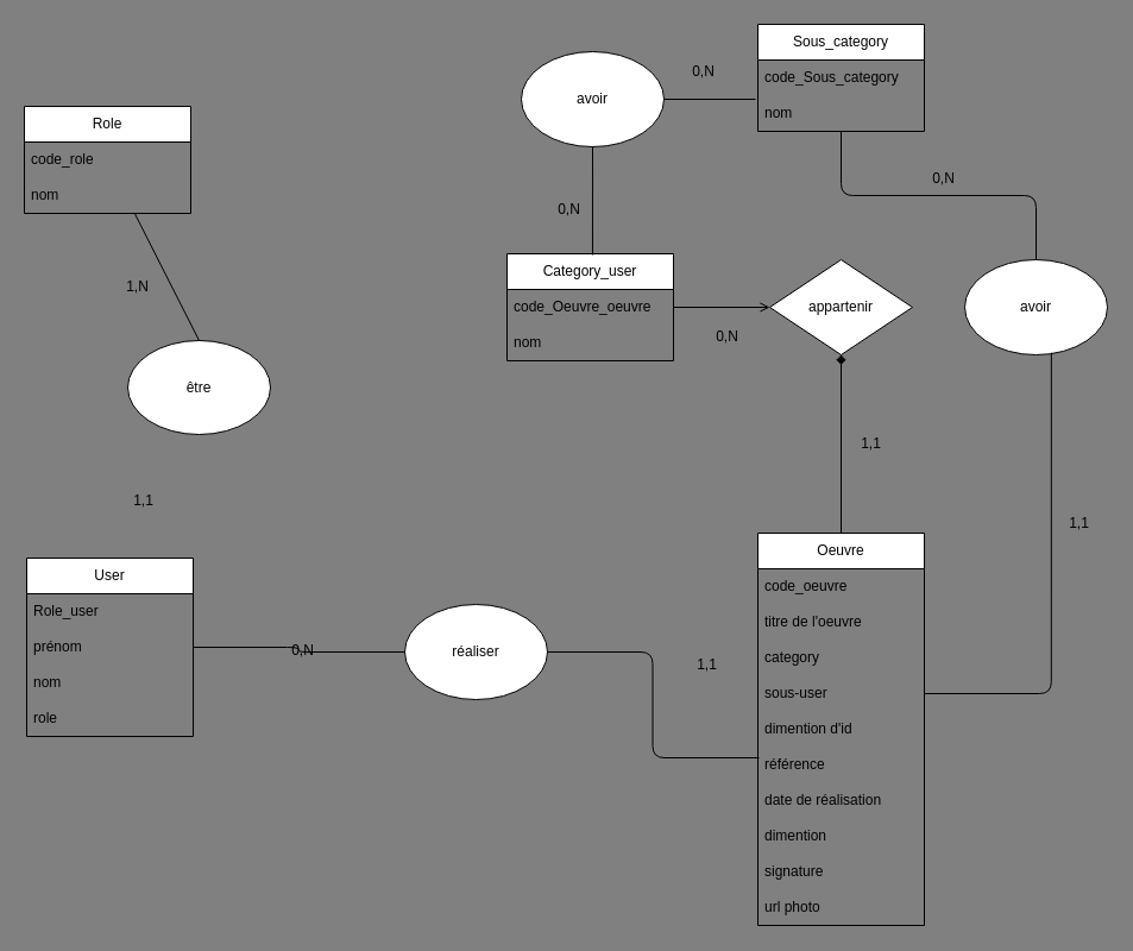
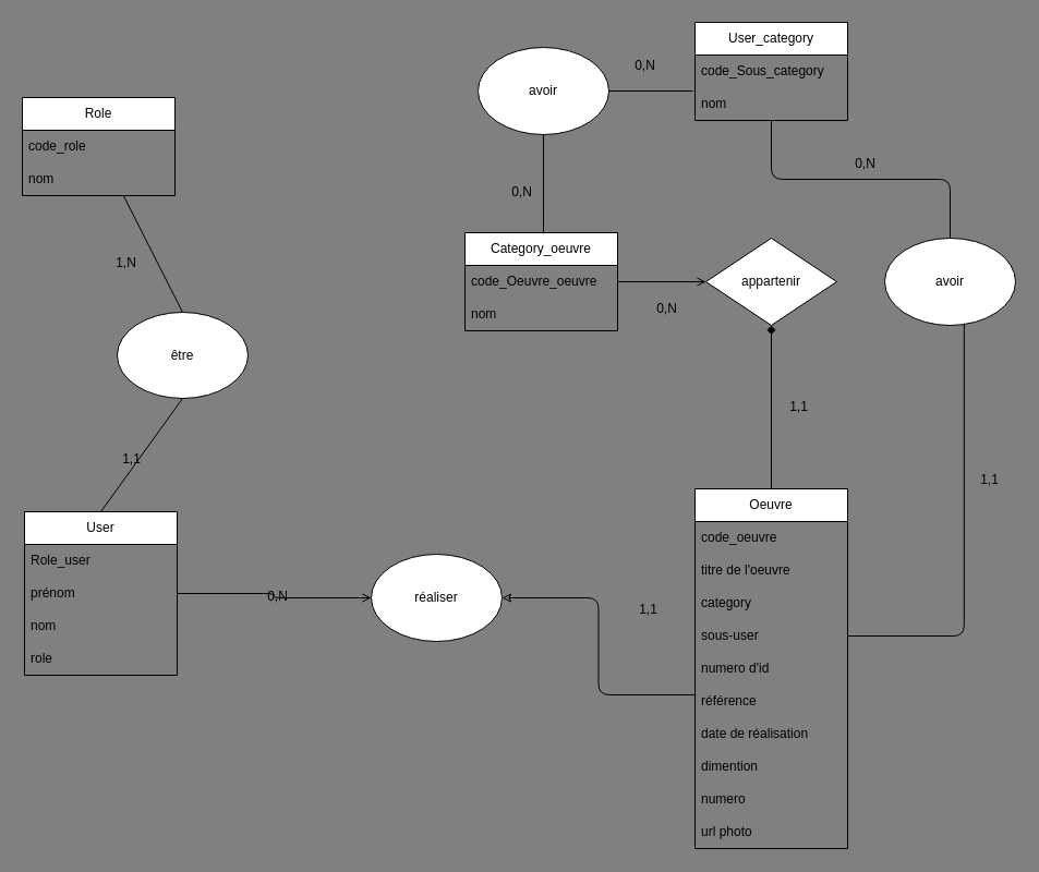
  <mxCell id="0" />
  <mxCell id="1" parent="0" />
  <mxCell id="2" value="User" style="swimlane;fontStyle=0;childLayout=stackLayout;horizontal=1;startSize=30;horizontalStack=0;resizeParent=1;resizeParentMax=0;resizeLast=0;collapsible=1;marginBottom=0;whiteSpace=wrap;html=1;" parent="1" vertex="1"><mxGeometry x="22" y="469" width="140" height="150" as="geometry" /></mxCell>
  <mxCell id="3" value="Role_user" style="text;strokeColor=none;fillColor=none;align=left;verticalAlign=middle;spacingLeft=4;spacingRight=4;overflow=hidden;points=[[0,0.5],[1,0.5]];portConstraint=eastwest;rotatable=0;whiteSpace=wrap;html=1;" parent="2" vertex="1"><mxGeometry y="30" width="140" height="30" as="geometry" /></mxCell>
  <mxCell id="4" value="prénom" style="text;strokeColor=none;fillColor=none;align=left;verticalAlign=middle;spacingLeft=4;spacingRight=4;overflow=hidden;points=[[0,0.5],[1,0.5]];portConstraint=eastwest;rotatable=0;whiteSpace=wrap;html=1;" parent="2" vertex="1"><mxGeometry y="60" width="140" height="30" as="geometry" /></mxCell>
  <mxCell id="5" value="nom" style="text;strokeColor=none;fillColor=none;align=left;verticalAlign=middle;spacingLeft=4;spacingRight=4;overflow=hidden;points=[[0,0.5],[1,0.5]];portConstraint=eastwest;rotatable=0;whiteSpace=wrap;html=1;" parent="2" vertex="1"><mxGeometry y="90" width="140" height="30" as="geometry" /></mxCell>
  <mxCell id="6" value="role" style="text;strokeColor=none;fillColor=none;align=left;verticalAlign=middle;spacingLeft=4;spacingRight=4;overflow=hidden;points=[[0,0.5],[1,0.5]];portConstraint=eastwest;rotatable=0;whiteSpace=wrap;html=1;" parent="2" vertex="1"><mxGeometry y="120" width="140" height="30" as="geometry" /></mxCell>
  <mxCell id="7" value="Oeuvre" style="swimlane;fontStyle=0;childLayout=stackLayout;horizontal=1;startSize=30;horizontalStack=0;resizeParent=1;resizeParentMax=0;resizeLast=0;collapsible=1;marginBottom=0;whiteSpace=wrap;html=1;" parent="1" vertex="1"><mxGeometry x="637" y="448" width="140" height="330" as="geometry" /></mxCell>
  <mxCell id="8" value="code_oeuvre" style="text;strokeColor=none;fillColor=none;align=left;verticalAlign=middle;spacingLeft=4;spacingRight=4;overflow=hidden;points=[[0,0.5],[1,0.5]];portConstraint=eastwest;rotatable=0;whiteSpace=wrap;html=1;" parent="7" vertex="1"><mxGeometry y="30" width="140" height="30" as="geometry" /></mxCell>
  <mxCell id="9" value="titre de l'oeuvre" style="text;strokeColor=none;fillColor=none;align=left;verticalAlign=middle;spacingLeft=4;spacingRight=4;overflow=hidden;points=[[0,0.5],[1,0.5]];portConstraint=eastwest;rotatable=0;whiteSpace=wrap;html=1;" parent="7" vertex="1"><mxGeometry y="60" width="140" height="30" as="geometry" /></mxCell>
  <mxCell id="10" value="category" style="text;strokeColor=none;fillColor=none;align=left;verticalAlign=middle;spacingLeft=4;spacingRight=4;overflow=hidden;points=[[0,0.5],[1,0.5]];portConstraint=eastwest;rotatable=0;whiteSpace=wrap;html=1;" parent="7" vertex="1"><mxGeometry y="90" width="140" height="30" as="geometry" /></mxCell>
  <mxCell id="11" value="sous-user" style="text;strokeColor=none;fillColor=none;align=left;verticalAlign=middle;spacingLeft=4;spacingRight=4;overflow=hidden;points=[[0,0.5],[1,0.5]];portConstraint=eastwest;rotatable=0;whiteSpace=wrap;html=1;" vertex="1" parent="7"><mxGeometry y="120" width="140" height="30" as="geometry" /></mxCell>
- <mxCell id="12" value="dimention d'id" style="text;strokeColor=none;fillColor=none;align=left;verticalAlign=middle;spacingLeft=4;spacingRight=4;overflow=hidden;points=[[0,0.5],[1,0.5]];portConstraint=eastwest;rotatable=0;whiteSpace=wrap;html=1;" parent="7" vertex="1"><mxGeometry y="150" width="140" height="30" as="geometry" /></mxCell>
+ <mxCell id="12" value="numero d'id" style="text;strokeColor=none;fillColor=none;align=left;verticalAlign=middle;spacingLeft=4;spacingRight=4;overflow=hidden;points=[[0,0.5],[1,0.5]];portConstraint=eastwest;rotatable=0;whiteSpace=wrap;html=1;" parent="7" vertex="1"><mxGeometry y="150" width="140" height="30" as="geometry" /></mxCell>
  <mxCell id="13" value="référence" style="text;strokeColor=none;fillColor=none;align=left;verticalAlign=middle;spacingLeft=4;spacingRight=4;overflow=hidden;points=[[0,0.5],[1,0.5]];portConstraint=eastwest;rotatable=0;whiteSpace=wrap;html=1;" parent="7" vertex="1"><mxGeometry y="180" width="140" height="30" as="geometry" /></mxCell>
  <mxCell id="14" value="date de réalisation" style="text;strokeColor=none;fillColor=none;align=left;verticalAlign=middle;spacingLeft=4;spacingRight=4;overflow=hidden;points=[[0,0.5],[1,0.5]];portConstraint=eastwest;rotatable=0;whiteSpace=wrap;html=1;" parent="7" vertex="1"><mxGeometry y="210" width="140" height="30" as="geometry" /></mxCell>
  <mxCell id="15" value="dimention" style="text;strokeColor=none;fillColor=none;align=left;verticalAlign=middle;spacingLeft=4;spacingRight=4;overflow=hidden;points=[[0,0.5],[1,0.5]];portConstraint=eastwest;rotatable=0;whiteSpace=wrap;html=1;" parent="7" vertex="1"><mxGeometry y="240" width="140" height="30" as="geometry" /></mxCell>
- <mxCell id="16" value="signature" style="text;strokeColor=none;fillColor=none;align=left;verticalAlign=middle;spacingLeft=4;spacingRight=4;overflow=hidden;points=[[0,0.5],[1,0.5]];portConstraint=eastwest;rotatable=0;whiteSpace=wrap;html=1;" parent="7" vertex="1"><mxGeometry y="270" width="140" height="30" as="geometry" /></mxCell>
+ <mxCell id="16" value="numero" style="text;strokeColor=none;fillColor=none;align=left;verticalAlign=middle;spacingLeft=4;spacingRight=4;overflow=hidden;points=[[0,0.5],[1,0.5]];portConstraint=eastwest;rotatable=0;whiteSpace=wrap;html=1;" parent="7" vertex="1"><mxGeometry y="270" width="140" height="30" as="geometry" /></mxCell>
  <mxCell id="17" value="url photo" style="text;strokeColor=none;fillColor=none;align=left;verticalAlign=middle;spacingLeft=4;spacingRight=4;overflow=hidden;points=[[0,0.5],[1,0.5]];portConstraint=eastwest;rotatable=0;whiteSpace=wrap;html=1;" parent="7" vertex="1"><mxGeometry y="300" width="140" height="30" as="geometry" /></mxCell>
  <mxCell id="18" value="réaliser" style="ellipse;whiteSpace=wrap;html=1;" parent="1" vertex="1"><mxGeometry x="340" y="508" width="120" height="80" as="geometry" /></mxCell>
- <mxCell id="19" style="edgeStyle=orthogonalEdgeStyle;html=1;entryX=0;entryY=0.5;entryDx=0;entryDy=0;endArrow=none;endFill=0;" parent="1" source="2" target="18" edge="1"><mxGeometry relative="1" as="geometry"><mxPoint x="235" y="526" as="sourcePoint" /><mxPoint x="355" y="526" as="targetPoint" /></mxGeometry></mxCell>
- <mxCell id="20" style="edgeStyle=orthogonalEdgeStyle;html=1;exitX=0.007;exitY=0.3;exitDx=0;exitDy=0;entryX=1;entryY=0.5;entryDx=0;entryDy=0;endArrow=none;endFill=0;exitPerimeter=0;" parent="1" source="13" target="18" edge="1"><mxGeometry relative="1" as="geometry"><mxPoint x="245" y="536" as="sourcePoint" /><mxPoint x="365" y="536" as="targetPoint" /></mxGeometry></mxCell>
+ <mxCell id="19" style="edgeStyle=orthogonalEdgeStyle;html=1;entryX=0;entryY=0.5;entryDx=0;entryDy=0;endArrow=open;endFill=0;" parent="1" source="2" target="18" edge="1"><mxGeometry relative="1" as="geometry"><mxPoint x="235" y="526" as="sourcePoint" /><mxPoint x="355" y="526" as="targetPoint" /></mxGeometry></mxCell>
+ <mxCell id="20" style="edgeStyle=orthogonalEdgeStyle;html=1;exitX=0.007;exitY=0.3;exitDx=0;exitDy=0;entryX=1;entryY=0.5;entryDx=0;entryDy=0;endArrow=classic;endFill=0;exitPerimeter=0;" parent="1" source="13" target="18" edge="1"><mxGeometry relative="1" as="geometry"><mxPoint x="245" y="536" as="sourcePoint" /><mxPoint x="365" y="536" as="targetPoint" /></mxGeometry></mxCell>
  <mxCell id="21" value="0,N" style="text;html=1;align=center;verticalAlign=middle;resizable=0;points=[];autosize=1;strokeColor=none;fillColor=none;rotation=0;" parent="1" vertex="1"><mxGeometry x="234" y="532" width="40" height="30" as="geometry" /></mxCell>
  <mxCell id="22" value="1,1" style="text;html=1;align=center;verticalAlign=middle;resizable=0;points=[];autosize=1;strokeColor=none;fillColor=none;" parent="1" vertex="1"><mxGeometry x="574" y="544" width="40" height="30" as="geometry" /></mxCell>
  <mxCell id="23" value="Role" style="swimlane;fontStyle=0;childLayout=stackLayout;horizontal=1;startSize=30;horizontalStack=0;resizeParent=1;resizeParentMax=0;resizeLast=0;collapsible=1;marginBottom=0;whiteSpace=wrap;html=1;" parent="1" vertex="1"><mxGeometry x="20" y="89" width="140" height="90" as="geometry" /></mxCell>
  <mxCell id="24" value="code_role" style="text;strokeColor=none;fillColor=none;align=left;verticalAlign=middle;spacingLeft=4;spacingRight=4;overflow=hidden;points=[[0,0.5],[1,0.5]];portConstraint=eastwest;rotatable=0;whiteSpace=wrap;html=1;" parent="23" vertex="1"><mxGeometry y="30" width="140" height="30" as="geometry" /></mxCell>
  <mxCell id="25" value="nom" style="text;strokeColor=none;fillColor=none;align=left;verticalAlign=middle;spacingLeft=4;spacingRight=4;overflow=hidden;points=[[0,0.5],[1,0.5]];portConstraint=eastwest;rotatable=0;whiteSpace=wrap;html=1;" parent="23" vertex="1"><mxGeometry y="60" width="140" height="30" as="geometry" /></mxCell>
- <mxCell id="26" value="Category_user" style="swimlane;fontStyle=0;childLayout=stackLayout;horizontal=1;startSize=30;horizontalStack=0;resizeParent=1;resizeParentMax=0;resizeLast=0;collapsible=1;marginBottom=0;whiteSpace=wrap;html=1;" parent="1" vertex="1"><mxGeometry x="426" y="213" width="140" height="90" as="geometry" /></mxCell>
+ <mxCell id="26" value="Category_oeuvre" style="swimlane;fontStyle=0;childLayout=stackLayout;horizontal=1;startSize=30;horizontalStack=0;resizeParent=1;resizeParentMax=0;resizeLast=0;collapsible=1;marginBottom=0;whiteSpace=wrap;html=1;" parent="1" vertex="1"><mxGeometry x="426" y="213" width="140" height="90" as="geometry" /></mxCell>
  <mxCell id="27" value="code_&lt;span style=&quot;color: rgb(0, 0, 0); text-align: center;&quot;&gt;Oeuvre_oeuvre&lt;/span&gt;" style="text;strokeColor=none;fillColor=none;align=left;verticalAlign=middle;spacingLeft=4;spacingRight=4;overflow=hidden;points=[[0,0.5],[1,0.5]];portConstraint=eastwest;rotatable=0;whiteSpace=wrap;html=1;" parent="26" vertex="1"><mxGeometry y="30" width="140" height="30" as="geometry" /></mxCell>
  <mxCell id="28" value="nom" style="text;strokeColor=none;fillColor=none;align=left;verticalAlign=middle;spacingLeft=4;spacingRight=4;overflow=hidden;points=[[0,0.5],[1,0.5]];portConstraint=eastwest;rotatable=0;whiteSpace=wrap;html=1;" parent="26" vertex="1"><mxGeometry y="60" width="140" height="30" as="geometry" /></mxCell>
  <mxCell id="29" value="appartenir" style="rhombus;whiteSpace=wrap;html=1;" parent="1" vertex="1"><mxGeometry x="647" y="218" width="120" height="80" as="geometry" /></mxCell>
  <mxCell id="30" value="être" style="ellipse;whiteSpace=wrap;html=1;" parent="1" vertex="1"><mxGeometry x="107" y="286" width="120" height="79" as="geometry" /></mxCell>
  <mxCell id="31" value="" style="endArrow=open;html=1;entryX=0;entryY=0.5;entryDx=0;entryDy=0;" parent="1" source="26" target="29" edge="1"><mxGeometry width="50" height="50" relative="1" as="geometry"><mxPoint x="598" y="326" as="sourcePoint" /><mxPoint x="648" y="276" as="targetPoint" /></mxGeometry></mxCell>
  <mxCell id="32" value="" style="endArrow=none;html=1;exitX=0.5;exitY=0;exitDx=0;exitDy=0;" parent="1" source="30" target="23" edge="1"><mxGeometry width="50" height="50" relative="1" as="geometry"><mxPoint x="78" y="258" as="sourcePoint" /><mxPoint x="128" y="208" as="targetPoint" /></mxGeometry></mxCell>
+ <mxCell id="33" value="" style="endArrow=none;html=1;exitX=0.5;exitY=0;exitDx=0;exitDy=0;entryX=0.5;entryY=1;entryDx=0;entryDy=0;" parent="1" source="2" target="30" edge="1"><mxGeometry width="50" height="50" relative="1" as="geometry"><mxPoint x="198" y="457" as="sourcePoint" /><mxPoint x="197" y="350" as="targetPoint" /></mxGeometry></mxCell>
  <mxCell id="34" value="" style="endArrow=diamond;html=1;exitX=0.5;exitY=0;exitDx=0;exitDy=0;entryX=0.5;entryY=1;entryDx=0;entryDy=0;" parent="1" source="7" target="29" edge="1"><mxGeometry width="50" height="50" relative="1" as="geometry"><mxPoint x="712" y="421" as="sourcePoint" /><mxPoint x="711" y="314" as="targetPoint" /></mxGeometry></mxCell>
  <mxCell id="35" value="1,1" style="text;html=1;align=center;verticalAlign=middle;resizable=0;points=[];autosize=1;strokeColor=none;fillColor=none;" parent="1" vertex="1"><mxGeometry x="712" y="358" width="40" height="30" as="geometry" /></mxCell>
  <mxCell id="36" value="0,N" style="text;html=1;align=center;verticalAlign=middle;resizable=0;points=[];autosize=1;strokeColor=none;fillColor=none;" parent="1" vertex="1"><mxGeometry x="592" y="270" width="37" height="26" as="geometry" /></mxCell>
  <mxCell id="37" value="1,1" style="text;html=1;align=center;verticalAlign=middle;resizable=0;points=[];autosize=1;strokeColor=none;fillColor=none;rotation=0;" parent="1" vertex="1"><mxGeometry x="102" y="408" width="35" height="26" as="geometry" /></mxCell>
  <mxCell id="38" value="1,N" style="text;html=1;align=center;verticalAlign=middle;resizable=0;points=[];autosize=1;strokeColor=none;fillColor=none;rotation=0;" parent="1" vertex="1"><mxGeometry x="96" y="228" width="37" height="26" as="geometry" /></mxCell>
- <mxCell id="39" value="Sous_category" style="swimlane;fontStyle=0;childLayout=stackLayout;horizontal=1;startSize=30;horizontalStack=0;resizeParent=1;resizeParentMax=0;resizeLast=0;collapsible=1;marginBottom=0;whiteSpace=wrap;html=1;" parent="1" vertex="1"><mxGeometry x="637" y="20" width="140" height="90" as="geometry" /></mxCell>
+ <mxCell id="39" value="User_category" style="swimlane;fontStyle=0;childLayout=stackLayout;horizontal=1;startSize=30;horizontalStack=0;resizeParent=1;resizeParentMax=0;resizeLast=0;collapsible=1;marginBottom=0;whiteSpace=wrap;html=1;" parent="1" vertex="1"><mxGeometry x="637" y="20" width="140" height="90" as="geometry" /></mxCell>
  <mxCell id="40" value="code_&lt;span style=&quot;color: rgb(0, 0, 0); text-align: center;&quot;&gt;Sous_category&lt;/span&gt;" style="text;strokeColor=none;fillColor=none;align=left;verticalAlign=middle;spacingLeft=4;spacingRight=4;overflow=hidden;points=[[0,0.5],[1,0.5]];portConstraint=eastwest;rotatable=0;whiteSpace=wrap;html=1;" parent="39" vertex="1"><mxGeometry y="30" width="140" height="30" as="geometry" /></mxCell>
  <mxCell id="41" value="nom" style="text;strokeColor=none;fillColor=none;align=left;verticalAlign=middle;spacingLeft=4;spacingRight=4;overflow=hidden;points=[[0,0.5],[1,0.5]];portConstraint=eastwest;rotatable=0;whiteSpace=wrap;html=1;" parent="39" vertex="1"><mxGeometry y="60" width="140" height="30" as="geometry" /></mxCell>
  <mxCell id="42" value="avoir" style="ellipse;whiteSpace=wrap;html=1;" parent="1" vertex="1"><mxGeometry x="438" y="43" width="120" height="80" as="geometry" /></mxCell>
  <mxCell id="43" value="" style="endArrow=none;html=1;entryX=0.5;entryY=1;entryDx=0;entryDy=0;exitX=0.514;exitY=0.011;exitDx=0;exitDy=0;exitPerimeter=0;" parent="1" source="26" target="42" edge="1"><mxGeometry width="50" height="50" relative="1" as="geometry"><mxPoint x="495" y="206" as="sourcePoint" /><mxPoint x="540" y="173" as="targetPoint" /></mxGeometry></mxCell>
  <mxCell id="44" value="" style="endArrow=none;html=1;entryX=-0.014;entryY=0.1;entryDx=0;entryDy=0;entryPerimeter=0;exitX=1;exitY=0.5;exitDx=0;exitDy=0;" parent="1" source="42" target="41" edge="1"><mxGeometry width="50" height="50" relative="1" as="geometry"><mxPoint x="558" y="74" as="sourcePoint" /><mxPoint x="632" y="81" as="targetPoint" /></mxGeometry></mxCell>
  <mxCell id="45" value="0,N" style="text;html=1;align=center;verticalAlign=middle;resizable=0;points=[];autosize=1;strokeColor=none;fillColor=none;" parent="1" vertex="1"><mxGeometry x="459" y="163" width="37" height="26" as="geometry" /></mxCell>
  <mxCell id="46" value="0,N" style="text;html=1;align=center;verticalAlign=middle;resizable=0;points=[];autosize=1;strokeColor=none;fillColor=none;" parent="1" vertex="1"><mxGeometry x="572" y="47" width="37" height="26" as="geometry" /></mxCell>
  <mxCell id="47" value="avoir" style="ellipse;whiteSpace=wrap;html=1;" vertex="1" parent="1"><mxGeometry x="811" y="218" width="120" height="80" as="geometry" /></mxCell>
  <mxCell id="48" value="" style="endArrow=none;html=1;exitX=1;exitY=0.5;exitDx=0;exitDy=0;entryX=0.607;entryY=0.977;entryDx=0;entryDy=0;entryPerimeter=0;edgeStyle=orthogonalEdgeStyle;" edge="1" parent="1" source="11" target="47"><mxGeometry width="50" height="50" relative="1" as="geometry"><mxPoint x="790" y="398" as="sourcePoint" /><mxPoint x="790" y="248" as="targetPoint" /></mxGeometry></mxCell>
  <mxCell id="49" value="" style="endArrow=none;html=1;exitX=0.5;exitY=0;exitDx=0;exitDy=0;edgeStyle=orthogonalEdgeStyle;" edge="1" parent="1" source="47" target="39"><mxGeometry width="50" height="50" relative="1" as="geometry"><mxPoint x="784.29" y="129" as="sourcePoint" /><mxPoint x="784.29" y="-21" as="targetPoint" /></mxGeometry></mxCell>
  <mxCell id="50" value="0,N" style="text;html=1;align=center;verticalAlign=middle;resizable=0;points=[];autosize=1;strokeColor=none;fillColor=none;" vertex="1" parent="1"><mxGeometry x="774" y="137" width="37" height="26" as="geometry" /></mxCell>
  <mxCell id="51" value="1,1" style="text;html=1;align=center;verticalAlign=middle;resizable=0;points=[];autosize=1;strokeColor=none;fillColor=none;" vertex="1" parent="1"><mxGeometry x="889" y="427" width="35" height="26" as="geometry" /></mxCell>
